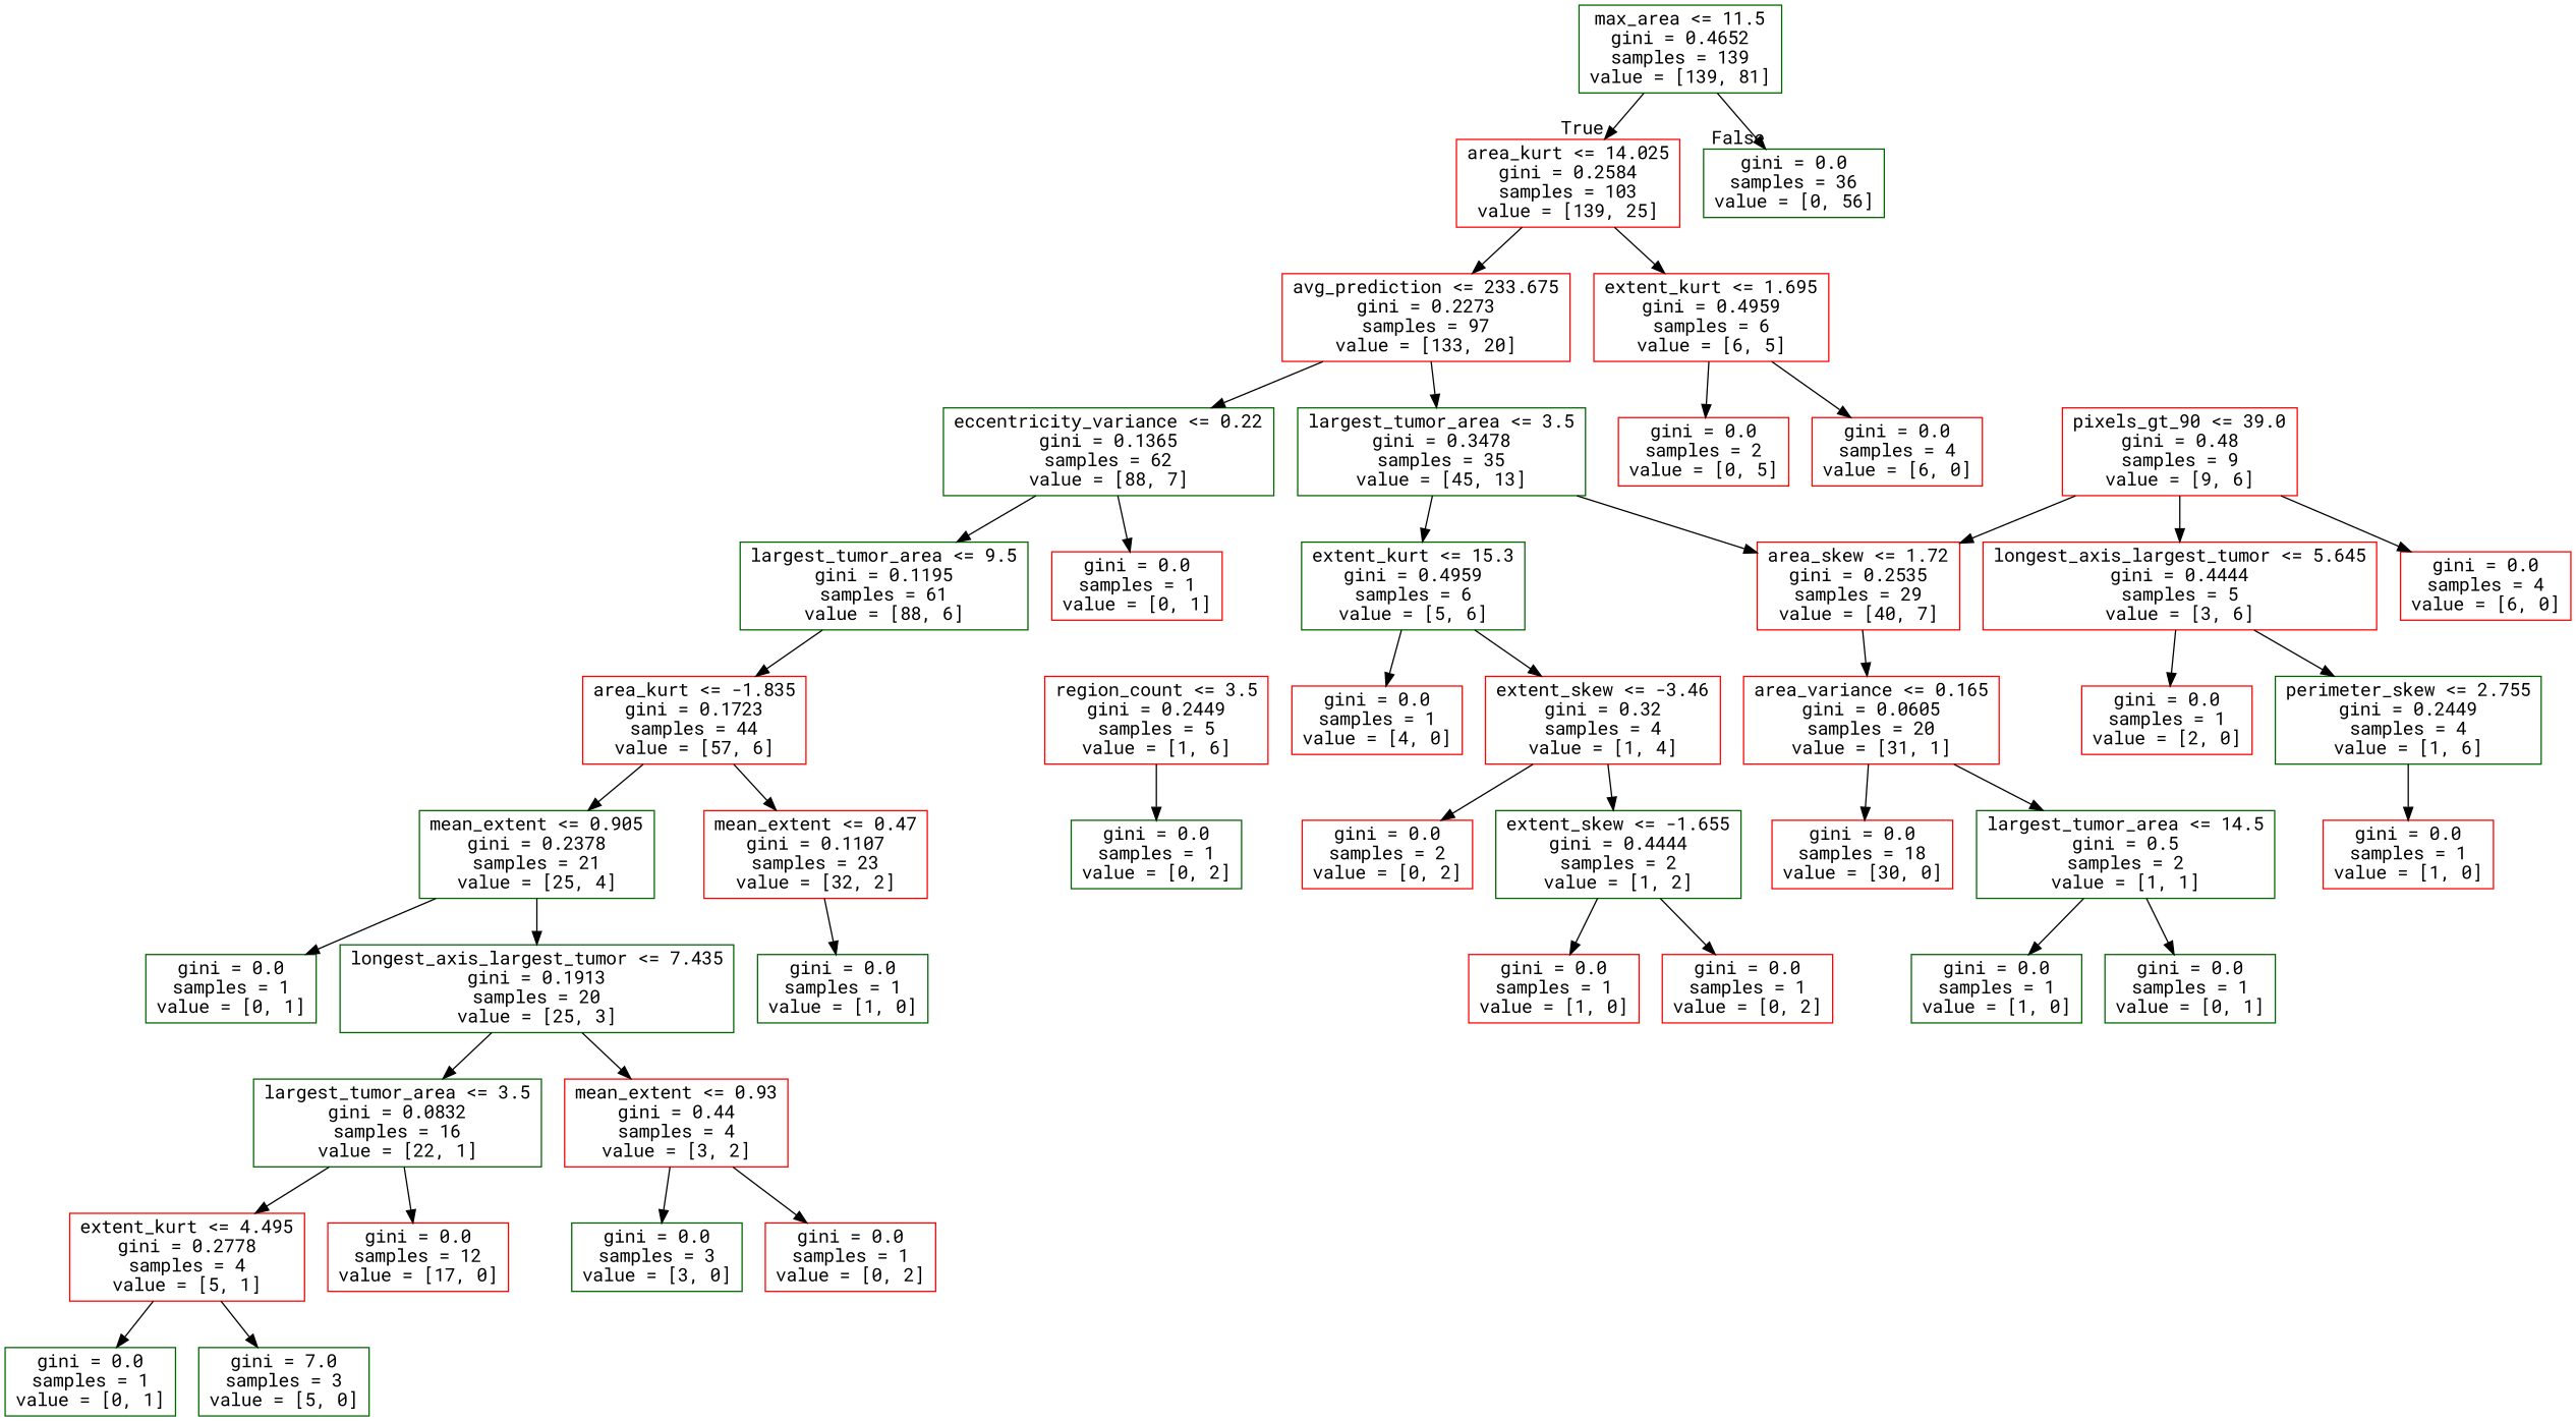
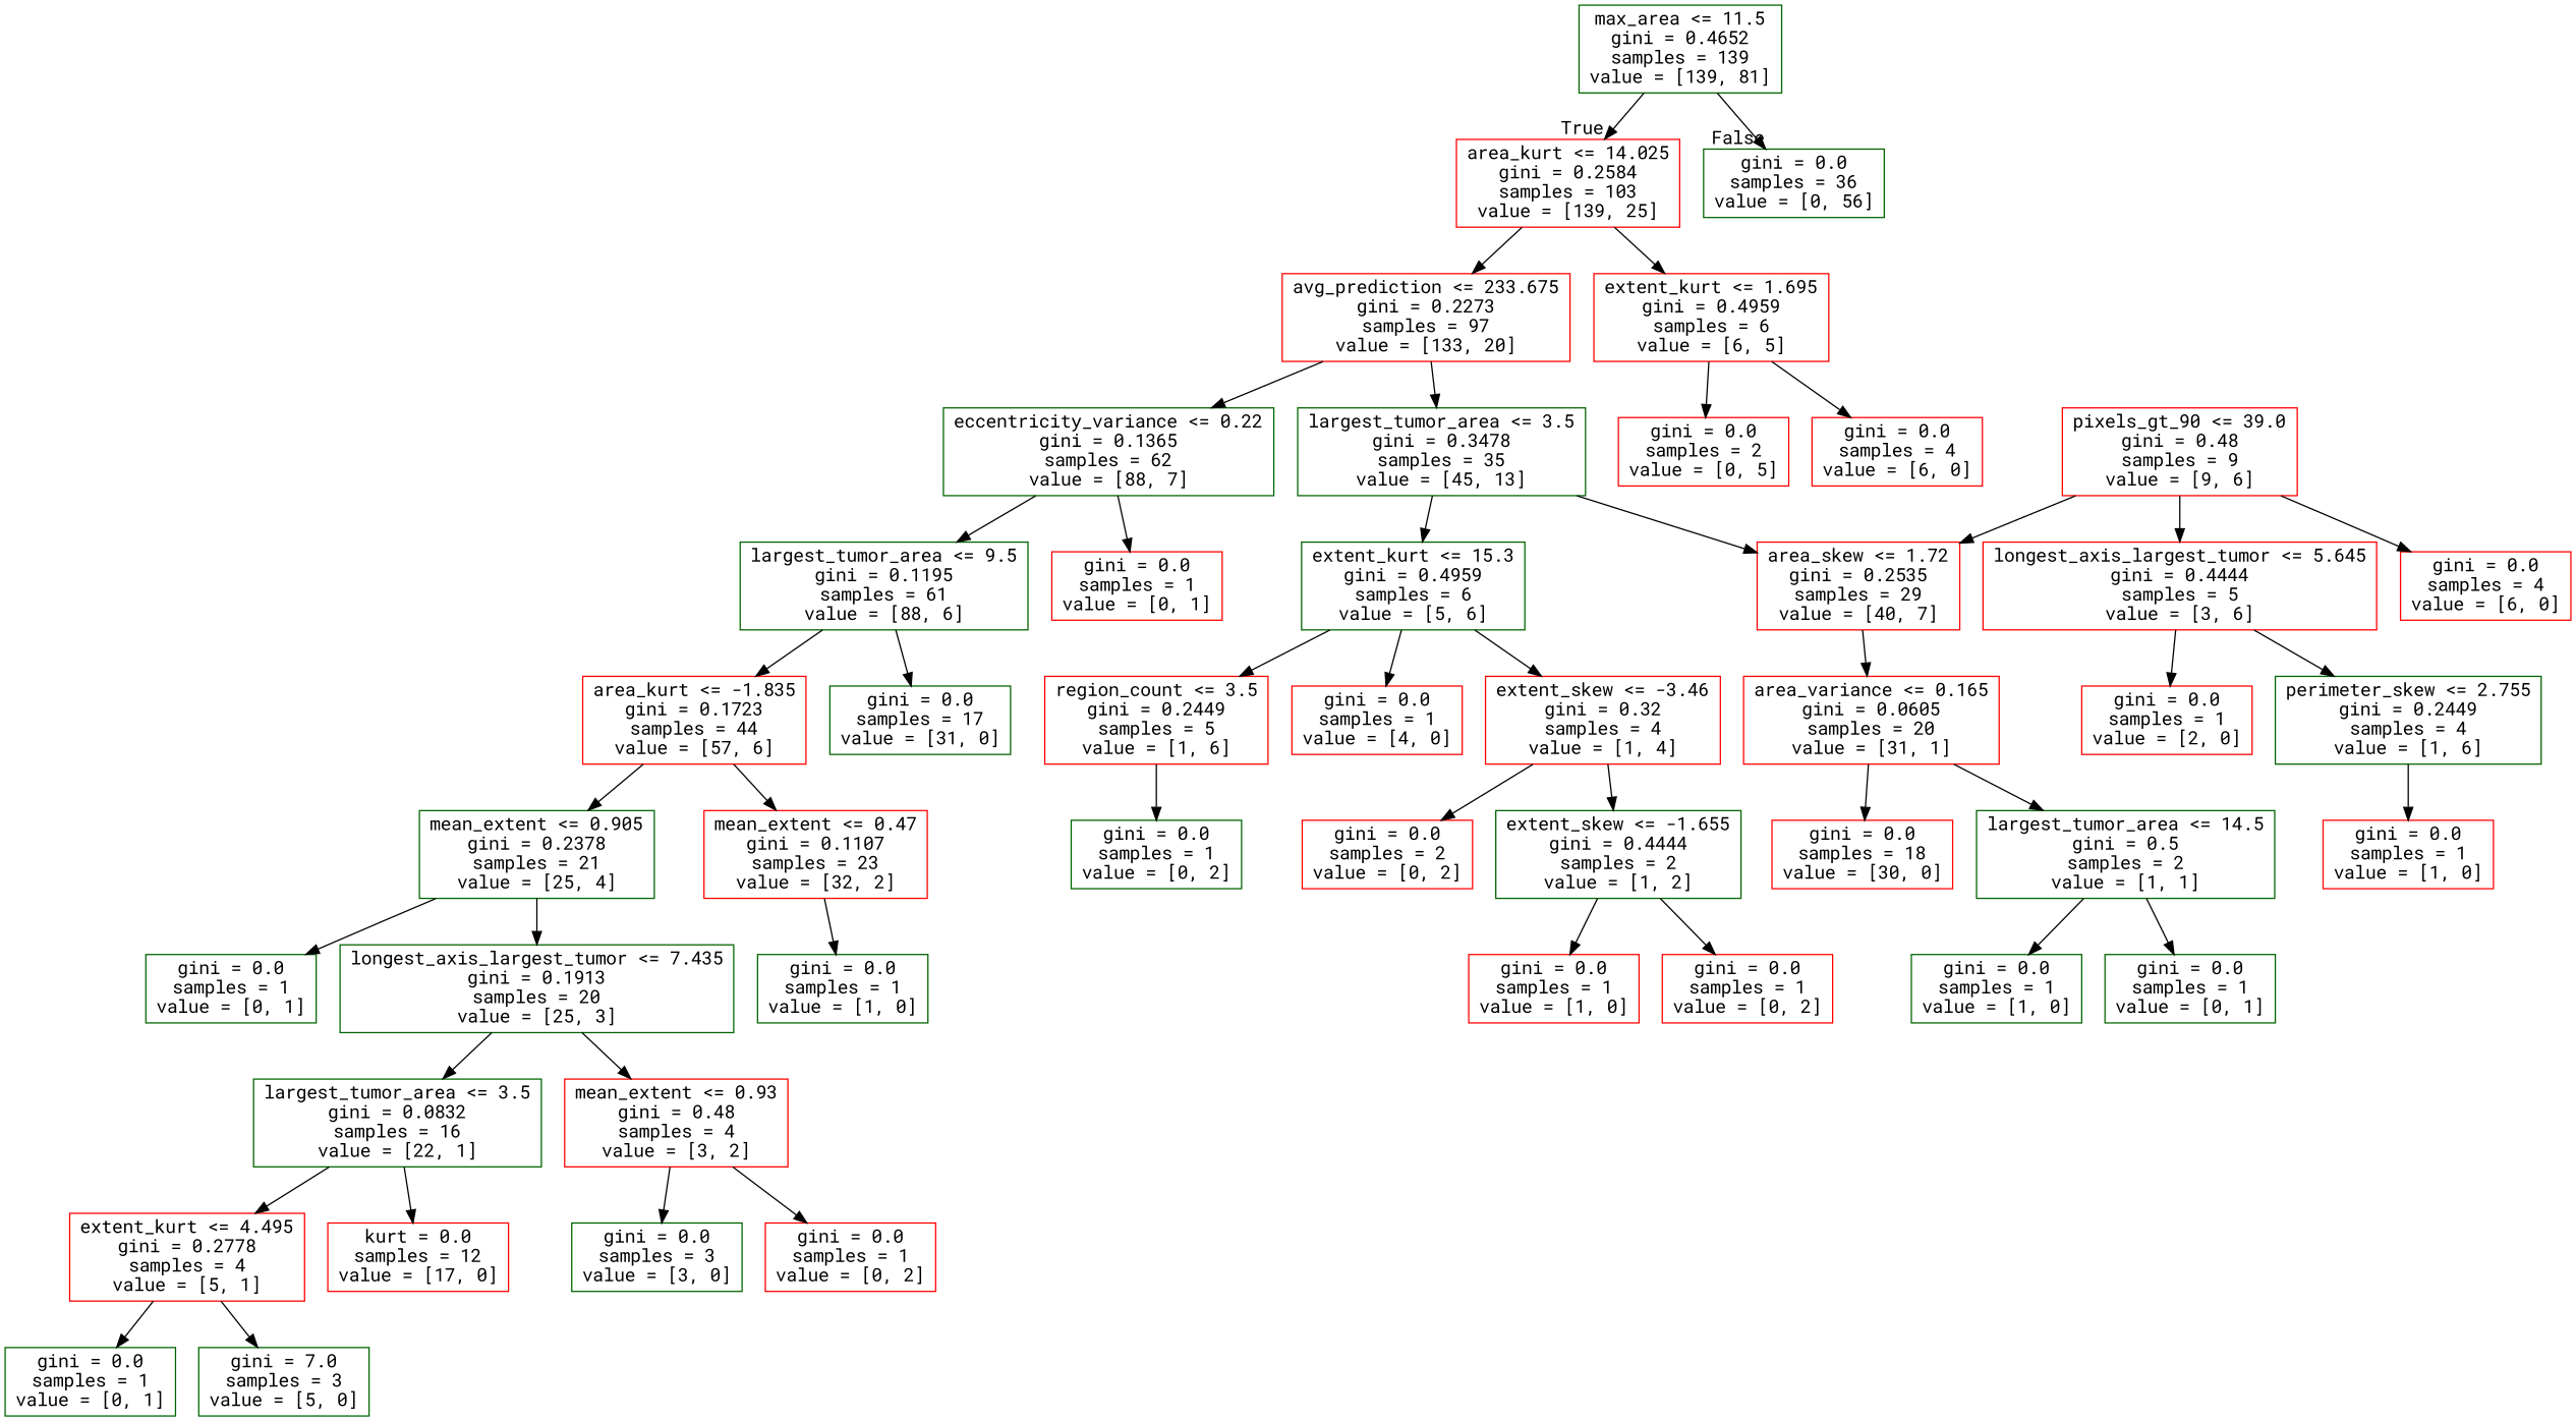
  digraph {
    fontname="Roboto Mono"
    node [color=red fontname="Roboto Mono" shape=box]
    edge [fontname="Roboto Mono"]
    n1 [color=darkgreen label="max_area <= 11.5\ngini = 0.4652\nsamples = 139\nvalue = [139, 81]"]
    n2 [label="area_kurt <= 14.025\ngini = 0.2584\nsamples = 103\nvalue = [139, 25]"]
    n3 [color=darkgreen label="gini = 0.0\nsamples = 36\nvalue = [0, 56]"]
    n4 [label="avg_prediction <= 233.675\ngini = 0.2273\nsamples = 97\nvalue = [133, 20]"]
    n5 [label="extent_kurt <= 1.695\ngini = 0.4959\nsamples = 6\nvalue = [6, 5]"]
    n6 [color=darkgreen label="eccentricity_variance <= 0.22\ngini = 0.1365\nsamples = 62\nvalue = [88, 7]"]
    n7 [color=darkgreen label="largest_tumor_area <= 3.5\ngini = 0.3478\nsamples = 35\nvalue = [45, 13]"]
    n8 [label="gini = 0.0\nsamples = 2\nvalue = [0, 5]"]
    n9 [label="gini = 0.0\nsamples = 4\nvalue = [6, 0]"]
    n10 [color=darkgreen label="largest_tumor_area <= 9.5\ngini = 0.1195\nsamples = 61\nvalue = [88, 6]"]
    n11 [label="gini = 0.0\nsamples = 1\nvalue = [0, 1]"]
    n12 [color=darkgreen label="extent_kurt <= 15.3\ngini = 0.4959\nsamples = 6\nvalue = [5, 6]"]
    n13 [label="area_skew <= 1.72\ngini = 0.2535\nsamples = 29\nvalue = [40, 7]"]
    n14 [label="area_kurt <= -1.835\ngini = 0.1723\nsamples = 44\nvalue = [57, 6]"]
+   n15 [color=darkgreen label="gini = 0.0\nsamples = 17\nvalue = [31, 0]"]
    n16 [color=darkgreen label="mean_extent <= 0.905\ngini = 0.2378\nsamples = 21\nvalue = [25, 4]"]
    n17 [label="mean_extent <= 0.47\ngini = 0.1107\nsamples = 23\nvalue = [32, 2]"]
    n18 [color=darkgreen label="gini = 0.0\nsamples = 1\nvalue = [0, 1]"]
    n19 [color=darkgreen label="longest_axis_largest_tumor <= 7.435\ngini = 0.1913\nsamples = 20\nvalue = [25, 3]"]
    n20 [color=darkgreen label="gini = 0.0\nsamples = 1\nvalue = [1, 0]"]
    n21 [color=darkgreen label="largest_tumor_area <= 3.5\ngini = 0.0832\nsamples = 16\nvalue = [22, 1]"]
-   n22 [label="mean_extent <= 0.93\ngini = 0.44\nsamples = 4\nvalue = [3, 2]"]
+   n22 [label="mean_extent <= 0.93\ngini = 0.48\nsamples = 4\nvalue = [3, 2]"]
    n23 [label="extent_kurt <= 4.495\ngini = 0.2778\nsamples = 4\nvalue = [5, 1]"]
-   n24 [label="gini = 0.0\nsamples = 12\nvalue = [17, 0]"]
+   n24 [label="kurt = 0.0\nsamples = 12\nvalue = [17, 0]"]
    n25 [color=darkgreen label="gini = 0.0\nsamples = 3\nvalue = [3, 0]"]
    n26 [label="gini = 0.0\nsamples = 1\nvalue = [0, 2]"]
    n27 [color=darkgreen label="gini = 0.0\nsamples = 1\nvalue = [0, 1]"]
    n28 [color=darkgreen label="gini = 7.0\nsamples = 3\nvalue = [5, 0]"]
    n29 [label="region_count <= 3.5\ngini = 0.2449\nsamples = 5\nvalue = [1, 6]"]
    n30 [label="gini = 0.0\nsamples = 1\nvalue = [4, 0]"]
    n31 [label="extent_skew <= -3.46\ngini = 0.32\nsamples = 4\nvalue = [1, 4]"]
    n32 [label="area_variance <= 0.165\ngini = 0.0605\nsamples = 20\nvalue = [31, 1]"]
    n33 [color=darkgreen label="gini = 0.0\nsamples = 1\nvalue = [0, 2]"]
    n34 [label="gini = 0.0\nsamples = 2\nvalue = [0, 2]"]
    n35 [color=darkgreen label="extent_skew <= -1.655\ngini = 0.4444\nsamples = 2\nvalue = [1, 2]"]
    n36 [label="gini = 0.0\nsamples = 1\nvalue = [1, 0]"]
    n37 [label="gini = 0.0\nsamples = 1\nvalue = [0, 2]"]
    n38 [label="gini = 0.0\nsamples = 18\nvalue = [30, 0]"]
    n39 [color=darkgreen label="largest_tumor_area <= 14.5\ngini = 0.5\nsamples = 2\nvalue = [1, 1]"]
    n40 [label="pixels_gt_90 <= 39.0\ngini = 0.48\nsamples = 9\nvalue = [9, 6]"]
    n41 [label="longest_axis_largest_tumor <= 5.645\ngini = 0.4444\nsamples = 5\nvalue = [3, 6]"]
    n42 [label="gini = 0.0\nsamples = 4\nvalue = [6, 0]"]
    n43 [color=darkgreen label="gini = 0.0\nsamples = 1\nvalue = [1, 0]"]
    n44 [color=darkgreen label="gini = 0.0\nsamples = 1\nvalue = [0, 1]"]
    n45 [label="gini = 0.0\nsamples = 1\nvalue = [2, 0]"]
    n46 [color=darkgreen label="perimeter_skew <= 2.755\ngini = 0.2449\nsamples = 4\nvalue = [1, 6]"]
    n47 [label="gini = 0.0\nsamples = 1\nvalue = [1, 0]"]
    n1 -> n2 [headlabel=True labelangle=45 labeldistance=2.5]
    n1 -> n3 [headlabel=False labelangle=-45 labeldistance=2.5]
    n2 -> n4
    n2 -> n5
    n4 -> n6
    n4 -> n7
    n5 -> n8
    n5 -> n9
    n6 -> n10
    n6 -> n11
    n7 -> n12
    n7 -> n13
    n10 -> n14
+   n10 -> n15
+   n12 -> n29
    n12 -> n30
    n12 -> n31
    n13 -> n32
    n14 -> n16
    n14 -> n17
    n16 -> n18
    n16 -> n19
    n17 -> n20
    n19 -> n21
    n19 -> n22
    n21 -> n23
    n21 -> n24
    n22 -> n25
    n22 -> n26
    n23 -> n27
    n23 -> n28
    n29 -> n33
    n31 -> n34
    n31 -> n35
    n32 -> n38
    n32 -> n39
    n35 -> n36
    n35 -> n37
    n39 -> n43
    n39 -> n44
    n40 -> n13
    n40 -> n41
    n40 -> n42
    n41 -> n45
    n41 -> n46
    n46 -> n47
  }
